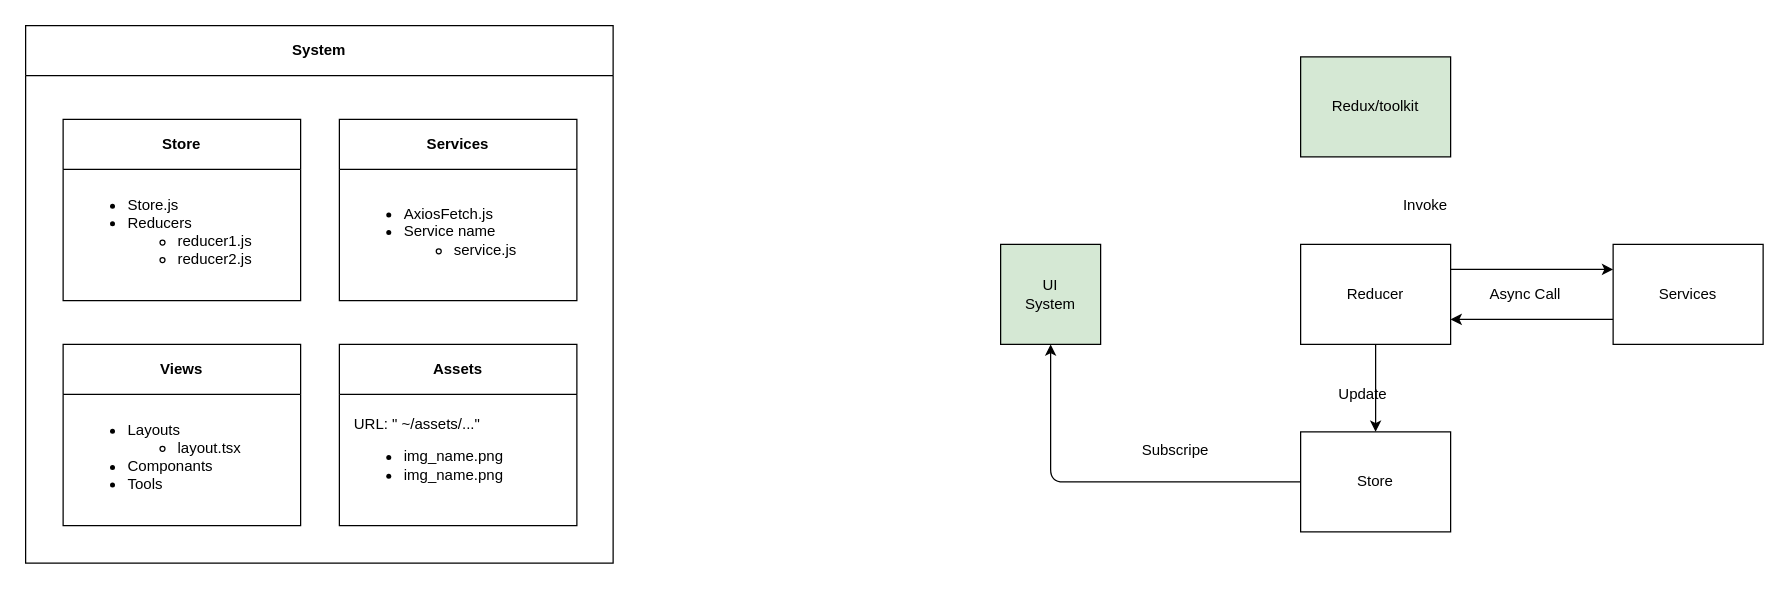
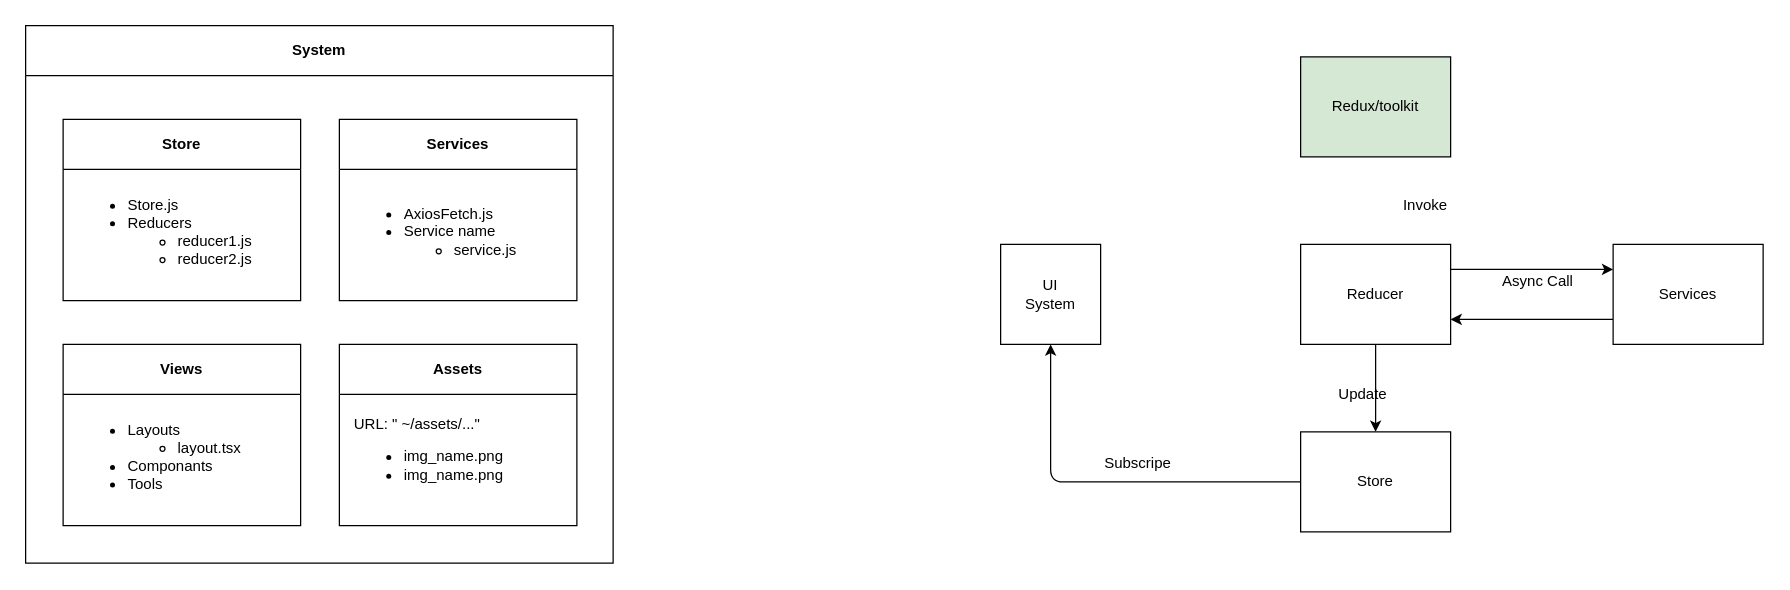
  <mxCell id="0" />
  <mxCell id="1" parent="0" />
- <mxCell id="2" value="UI&lt;br&gt;System" style="whiteSpace=wrap;html=1;aspect=fixed;fillColor=#d5e8d4;" parent="1" vertex="1"><mxGeometry x="800" y="195" width="80" height="80" as="geometry" /></mxCell>
+ <mxCell id="2" value="UI&lt;br&gt;System" style="whiteSpace=wrap;html=1;aspect=fixed;" parent="1" vertex="1"><mxGeometry x="800" y="195" width="80" height="80" as="geometry" /></mxCell>
  <mxCell id="3" value="Redux/toolkit" style="rounded=0;whiteSpace=wrap;html=1;fontStyle=0;fillColor=#d5e8d4;" parent="1" vertex="1"><mxGeometry x="1040" y="45" width="120" height="80" as="geometry" /></mxCell>
  <mxCell id="4" style="edgeStyle=none;html=1;exitX=0;exitY=0.75;exitDx=0;exitDy=0;entryX=1;entryY=0.75;entryDx=0;entryDy=0;" parent="1" source="5" target="10" edge="1"><mxGeometry relative="1" as="geometry" /></mxCell>
  <mxCell id="5" value="Services" style="rounded=0;whiteSpace=wrap;html=1;fontStyle=0" parent="1" vertex="1"><mxGeometry x="1290" y="195" width="120" height="80" as="geometry" /></mxCell>
  <mxCell id="6" style="edgeStyle=none;html=1;exitX=0;exitY=0.5;exitDx=0;exitDy=0;entryX=0.5;entryY=1;entryDx=0;entryDy=0;" parent="1" source="7" target="2" edge="1"><mxGeometry relative="1" as="geometry"><Array as="points"><mxPoint x="840" y="385" /></Array></mxGeometry></mxCell>
  <mxCell id="7" value="Store" style="rounded=0;whiteSpace=wrap;html=1;fontStyle=0" parent="1" vertex="1"><mxGeometry x="1040" y="345" width="120" height="80" as="geometry" /></mxCell>
  <mxCell id="8" style="edgeStyle=none;html=1;exitX=0.5;exitY=1;exitDx=0;exitDy=0;entryX=0.5;entryY=0;entryDx=0;entryDy=0;" parent="1" source="10" target="7" edge="1"><mxGeometry relative="1" as="geometry" /></mxCell>
  <mxCell id="9" style="edgeStyle=none;html=1;exitX=1;exitY=0.25;exitDx=0;exitDy=0;entryX=0;entryY=0.25;entryDx=0;entryDy=0;" parent="1" source="10" target="5" edge="1"><mxGeometry relative="1" as="geometry" /></mxCell>
  <mxCell id="10" value="Reducer" style="rounded=0;whiteSpace=wrap;html=1;fontStyle=0" parent="1" vertex="1"><mxGeometry x="1040" y="195" width="120" height="80" as="geometry" /></mxCell>
  <mxCell id="11" value="System" style="swimlane;whiteSpace=wrap;html=1;startSize=40;" parent="1" vertex="1"><mxGeometry x="20" y="20" width="470" height="430" as="geometry"><mxRectangle x="-660" y="95" width="60" height="40" as="alternateBounds" /></mxGeometry></mxCell>
  <mxCell id="12" value="Store" style="swimlane;whiteSpace=wrap;html=1;startSize=40;direction=east;" parent="11" vertex="1"><mxGeometry x="30" y="75" width="190" height="145" as="geometry"><mxRectangle x="29" y="65" width="80" height="40" as="alternateBounds" /></mxGeometry></mxCell>
  <mxCell id="13" value="&lt;ul&gt;&lt;li&gt;Store.js&lt;/li&gt;&lt;li&gt;Reducers&lt;/li&gt;&lt;ul&gt;&lt;li&gt;reducer1.js&lt;/li&gt;&lt;li&gt;reducer2.js&lt;/li&gt;&lt;/ul&gt;&lt;/ul&gt;" style="text;html=1;strokeColor=none;fillColor=none;align=left;verticalAlign=middle;whiteSpace=wrap;rounded=0;" parent="12" vertex="1"><mxGeometry x="10" y="50" width="170" height="80" as="geometry" /></mxCell>
  <mxCell id="14" value="Services" style="swimlane;whiteSpace=wrap;html=1;startSize=40;" parent="11" vertex="1"><mxGeometry x="251" y="75" width="190" height="145" as="geometry"><mxRectangle x="250" y="65" width="90" height="40" as="alternateBounds" /></mxGeometry></mxCell>
  <mxCell id="15" value="&lt;ul&gt;&lt;li&gt;AxiosFetch.js&lt;/li&gt;&lt;li&gt;Service name&lt;/li&gt;&lt;ul&gt;&lt;li&gt;service.js&lt;br&gt;&lt;/li&gt;&lt;/ul&gt;&lt;/ul&gt;" style="text;html=1;strokeColor=none;fillColor=none;align=left;verticalAlign=middle;whiteSpace=wrap;rounded=0;" parent="14" vertex="1"><mxGeometry x="10" y="50" width="170" height="80" as="geometry" /></mxCell>
  <mxCell id="16" value="Views" style="swimlane;whiteSpace=wrap;html=1;startSize=40;" parent="11" vertex="1"><mxGeometry x="30" y="255" width="190" height="145" as="geometry"><mxRectangle x="29" y="245" width="70" height="40" as="alternateBounds" /></mxGeometry></mxCell>
  <mxCell id="17" value="&lt;ul&gt;&lt;li&gt;Layouts&lt;/li&gt;&lt;ul&gt;&lt;li&gt;layout.tsx&lt;/li&gt;&lt;/ul&gt;&lt;li&gt;Componants&lt;/li&gt;&lt;li&gt;Tools&lt;/li&gt;&lt;/ul&gt;" style="text;html=1;strokeColor=none;fillColor=none;align=left;verticalAlign=middle;whiteSpace=wrap;rounded=0;" parent="16" vertex="1"><mxGeometry x="10" y="50" width="170" height="80" as="geometry" /></mxCell>
  <mxCell id="18" value="Assets" style="swimlane;whiteSpace=wrap;html=1;startSize=40;" parent="11" vertex="1"><mxGeometry x="251" y="255" width="190" height="145" as="geometry" /></mxCell>
  <mxCell id="19" value="&lt;div&gt;URL: &quot; ~/assets/...&quot;&lt;/div&gt;&lt;ul&gt;&lt;li&gt;img_name.png&lt;/li&gt;&lt;li&gt;img_name.png&lt;/li&gt;&lt;/ul&gt;" style="text;html=1;strokeColor=none;fillColor=none;align=left;verticalAlign=middle;whiteSpace=wrap;rounded=0;" parent="18" vertex="1"><mxGeometry x="10" y="50" width="170" height="80" as="geometry" /></mxCell>
- <mxCell id="20" value="Subscripe" style="text;html=1;strokeColor=none;fillColor=none;align=center;verticalAlign=middle;whiteSpace=wrap;rounded=0;" parent="1" vertex="1"><mxGeometry x="910" y="345" width="60" height="30" as="geometry" /></mxCell>
+ <mxCell id="20" value="Subscripe" style="text;html=1;strokeColor=none;fillColor=none;align=center;verticalAlign=middle;whiteSpace=wrap;rounded=0;" parent="1" vertex="1"><mxGeometry x="880" y="355" width="60" height="30" as="geometry" /></mxCell>
  <mxCell id="21" value="Invoke" style="text;html=1;strokeColor=none;fillColor=none;align=center;verticalAlign=middle;whiteSpace=wrap;rounded=0;" parent="1" vertex="1"><mxGeometry x="1110" y="149" width="60" height="30" as="geometry" /></mxCell>
  <mxCell id="22" value="Update" style="text;html=1;strokeColor=none;fillColor=none;align=center;verticalAlign=middle;whiteSpace=wrap;rounded=0;" parent="1" vertex="1"><mxGeometry x="1060" y="300" width="60" height="30" as="geometry" /></mxCell>
- <mxCell id="23" value="Async Call" style="text;html=1;strokeColor=none;fillColor=none;align=center;verticalAlign=middle;whiteSpace=wrap;rounded=0;" parent="1" vertex="1"><mxGeometry x="1190" y="220" width="60" height="30" as="geometry" /></mxCell>
+ <mxCell id="23" value="Async Call" style="text;html=1;strokeColor=none;fillColor=none;align=center;verticalAlign=middle;whiteSpace=wrap;rounded=0;" parent="1" vertex="1"><mxGeometry x="1200" y="210" width="60" height="30" as="geometry" /></mxCell>
